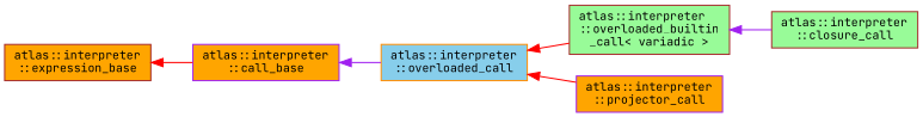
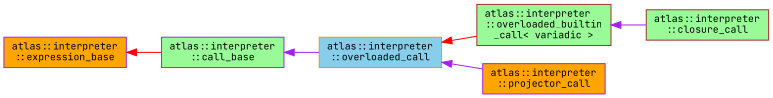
  digraph {
    fontname="JetBrains Mono"
    rankdir=LR
    node [color=brown fillcolor=orange fontname="JetBrains Mono" fontsize=10 shape=record style=filled]
    edge [color=red dir=back fontname="JetBrains Mono" fontsize=10 labelfontname=Helvetica labelfontsize=10 style=solid]
-   n1 [color=purple fontcolor=black height=0.2 label="atlas::interpreter\l::call_base" width=0.4]
+   n1 [color=purple fillcolor=palegreen fontcolor=black height=0.2 label="atlas::interpreter\l::call_base" width=0.4]
    n2 [color=darkorange fillcolor=skyblue height=0.2 label="atlas::interpreter\l::overloaded_call" width=0.4]
    n3 [fillcolor=palegreen height=0.2 label="atlas::interpreter\l::overloaded_builtin\l_call\< variadic \>" width=0.4]
    n4 [color=purple height=0.2 label="atlas::interpreter\l::projector_call" width=0.4]
-   n5 [height=0.2 label="atlas::interpreter\l::expression_base" width=0.4]
+   n5 [color=purple height=0.2 label="atlas::interpreter\l::expression_base" width=0.4]
    n6 [fillcolor=palegreen height=0.2 label="atlas::interpreter\l::closure_call" width=0.4]
    n1 -> n2 [color=purple]
    n2 -> n3
-   n2 -> n4
+   n2 -> n4 [color=purple]
    n3 -> n6 [color=purple]
    n5 -> n1
  }
